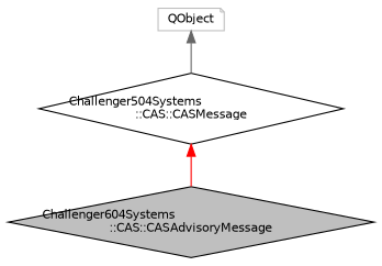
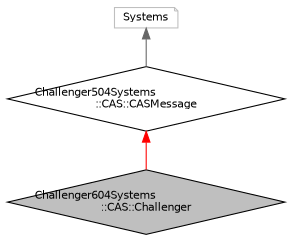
  digraph {
    node [color=black fillcolor=white fontname=Helvetica fontsize=10 shape=diamond style=filled]
    edge [dir=back fontname=Helvetica fontsize=10 labelfontname=Helvetica labelfontsize=10 style=solid]
-   n1 [fillcolor=grey75 fontcolor=black height=0.2 label="Challenger604Systems\l::CAS::CASAdvisoryMessage" width=0.4]
+   n1 [fillcolor=grey75 fontcolor=black height=0.2 label="Challenger604Systems\l::CAS::Challenger" width=0.4]
    n2 [height=0.2 label="Challenger504Systems\l::CAS::CASMessage" width=0.4]
-   n3 [color=grey75 height=0.2 label=QObject shape=note width=0.4]
+   n3 [color=grey75 height=0.2 label=Systems shape=note width=0.4]
    n2 -> n1 [color=red]
    n3 -> n2 [color=gray40]
  }
